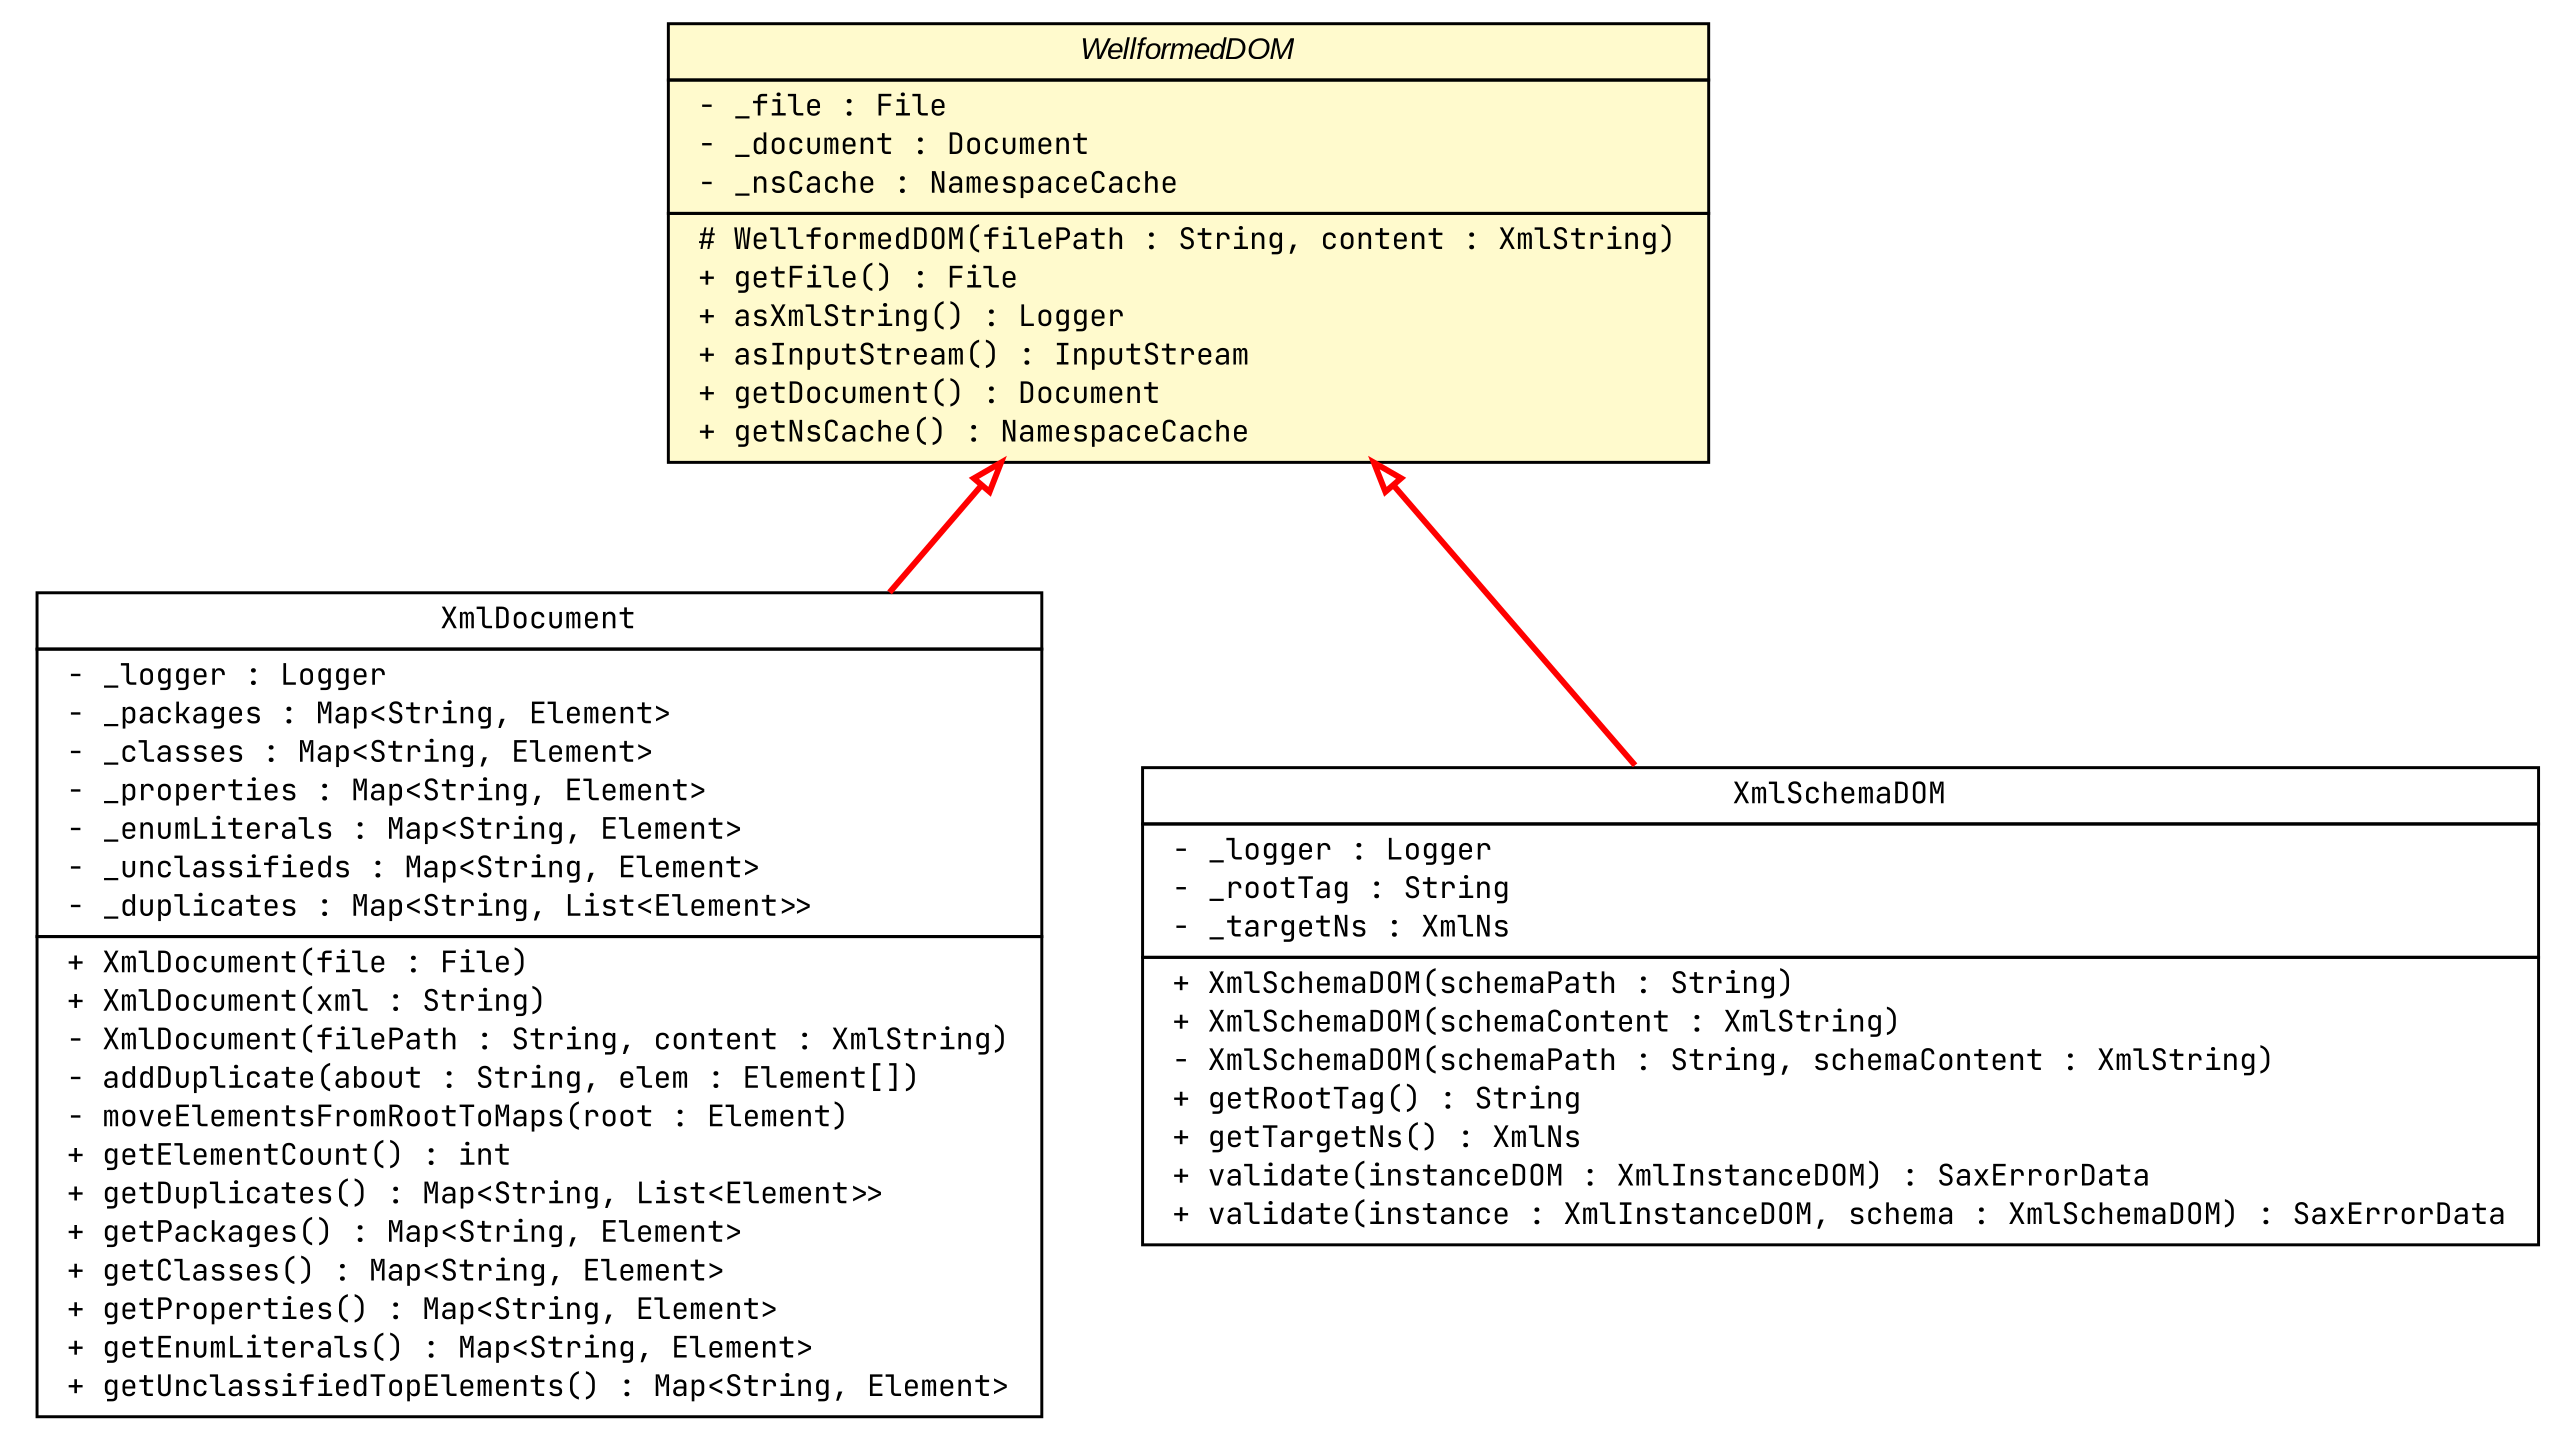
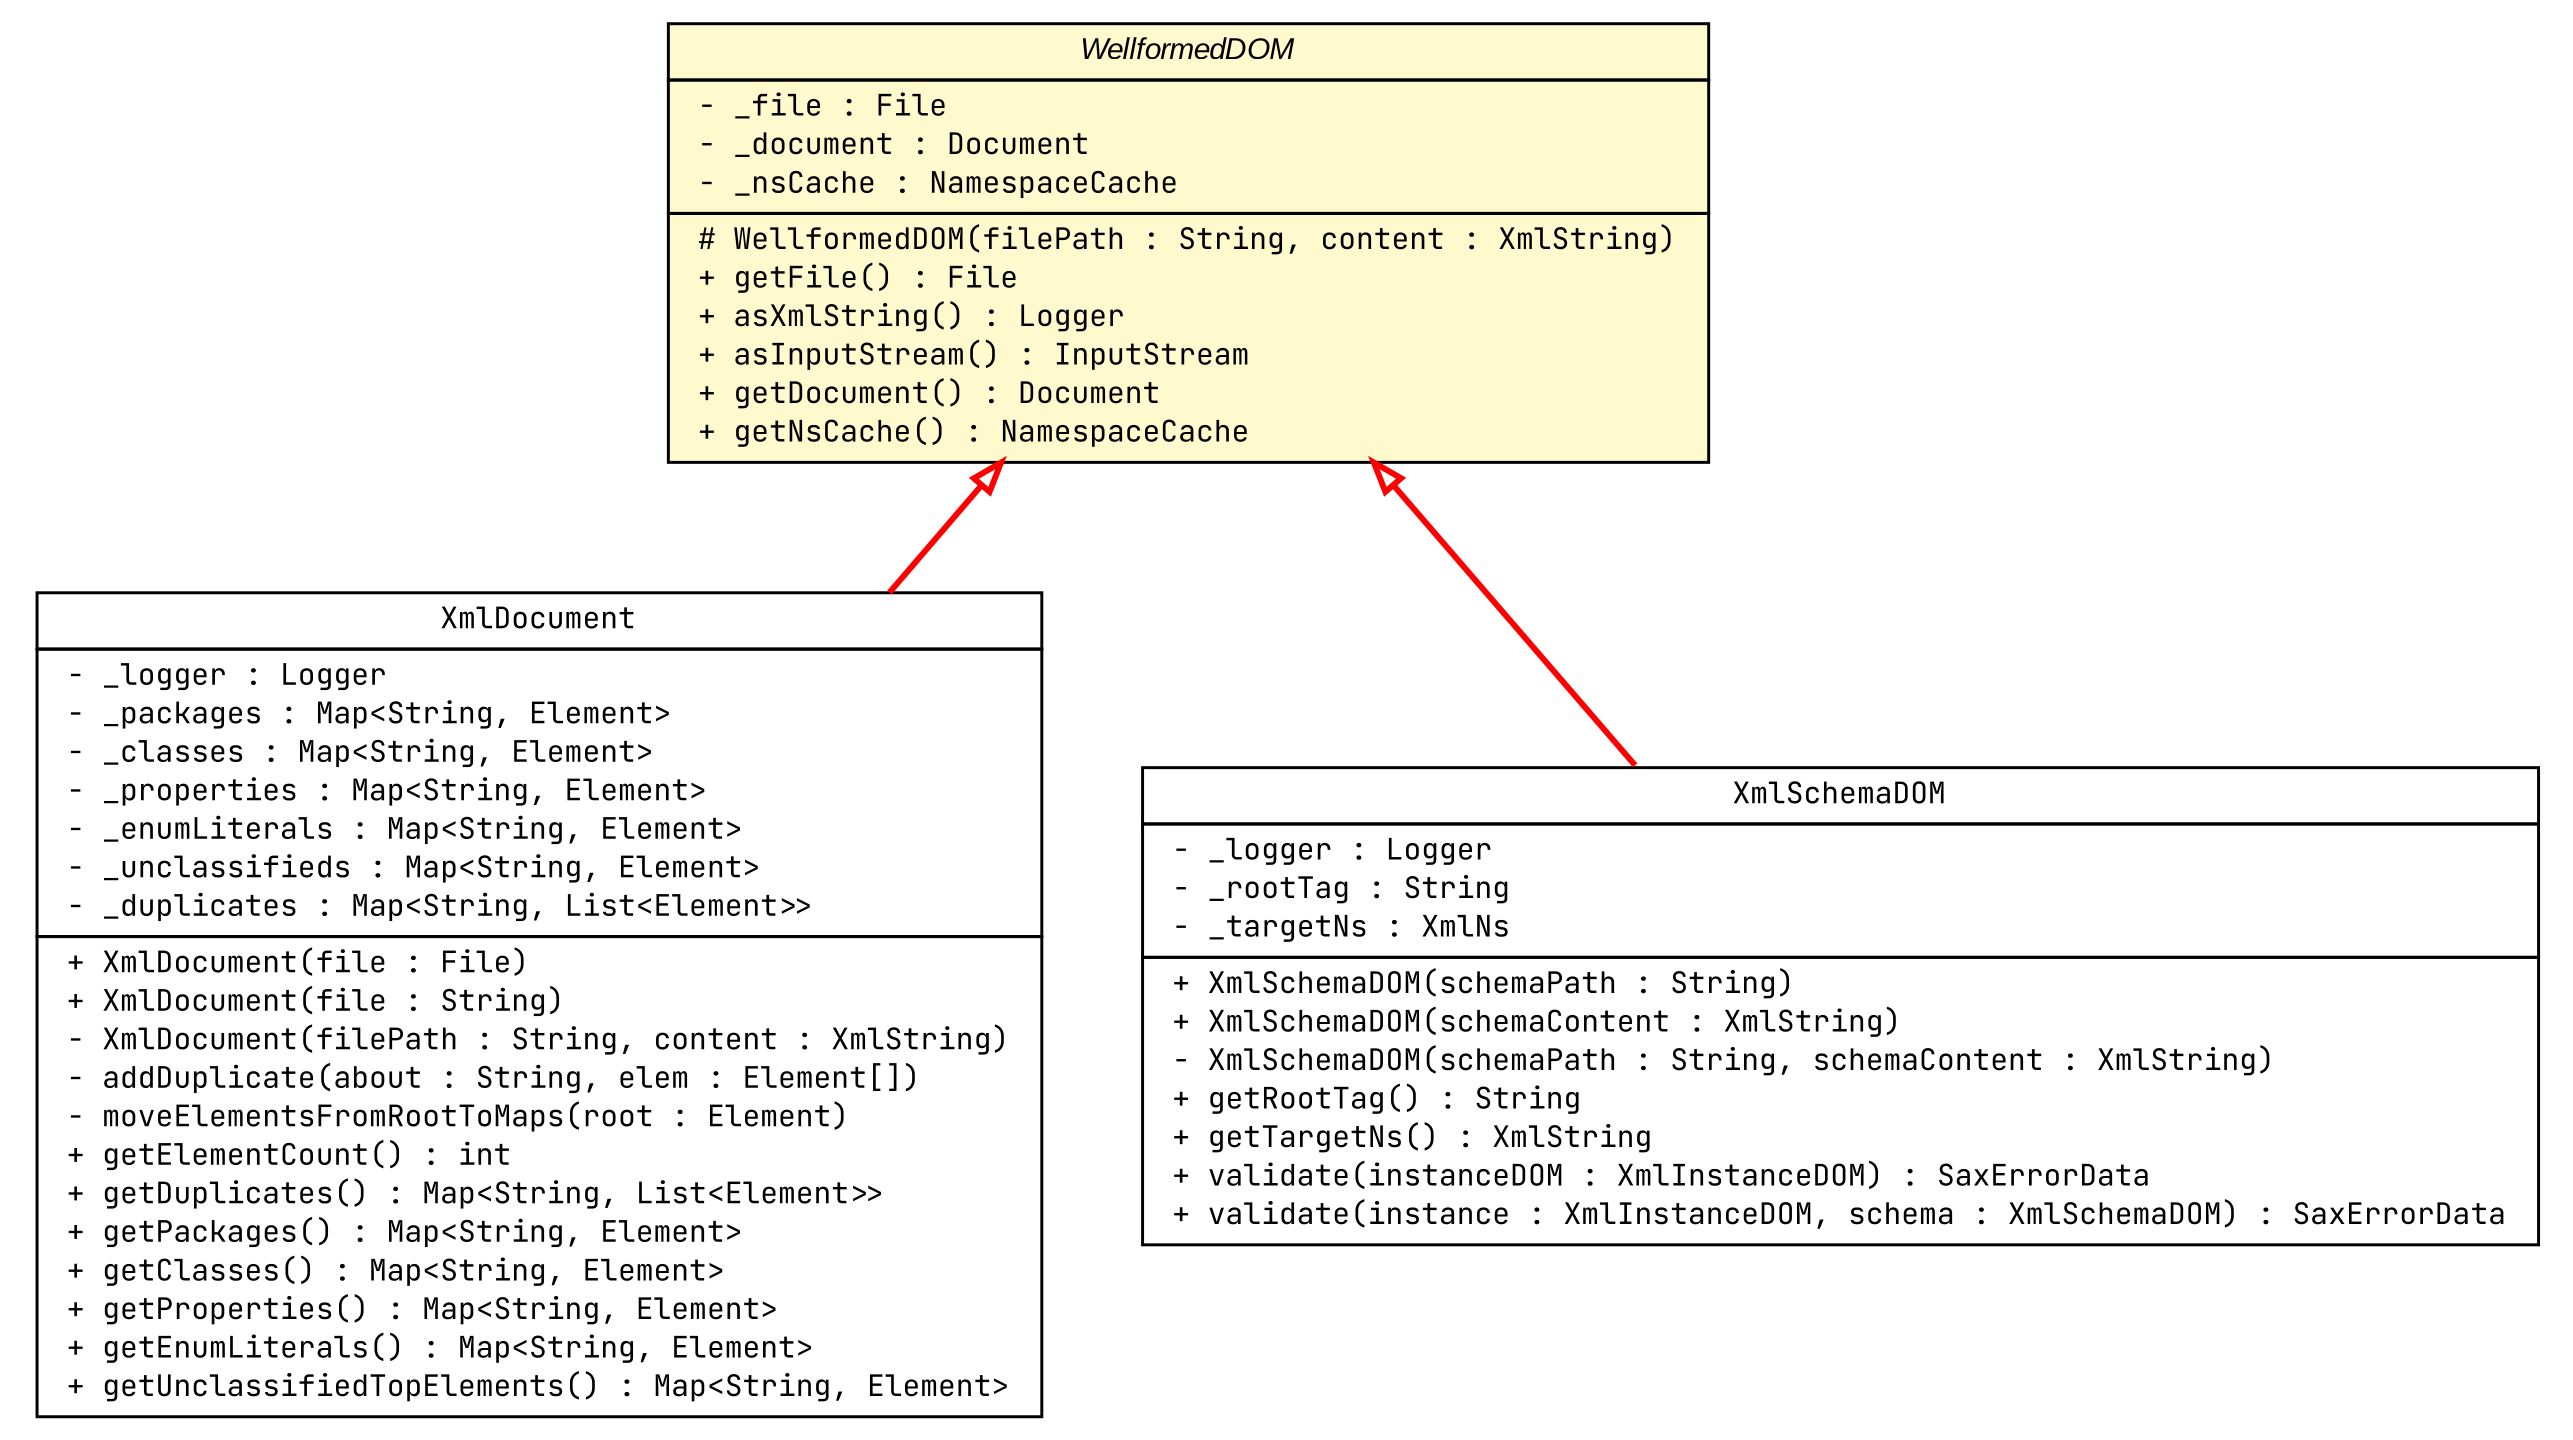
  digraph {
    fontname="JetBrains Mono"
    nodesep=0.25
    ranksep=0.5
    node [fontcolor=black fontname="JetBrains Mono" fontsize=10.0 shape=plaintext]
    edge [arrowtail=empty color=red dir=back fontname="JetBrains Mono" fontsize=10 headport=p labelfontname=arial labelfontsize=10 style=bold tailport=p]
-   n1 [label=<<table title="org.tanjakostic.jcleancim.experimental.builder.rdfs.XmlDocument" border="0" cellborder="1" cellspacing="0" cellpadding="2" port="p" href="../experimental/builder/rdfs/XmlDocument.html"> 		<tr><td><table border="0" cellspacing="0" cellpadding="1"> <tr><td align="center" balign="center"> XmlDocument </td></tr> 		</table></td></tr> 		<tr><td><table border="0" cellspacing="0" cellpadding="1"> <tr><td align="left" balign="left"> - _logger : Logger </td></tr> <tr><td align="left" balign="left"> - _packages : Map&lt;String, Element&gt; </td></tr> <tr><td align="left" balign="left"> - _classes : Map&lt;String, Element&gt; </td></tr> <tr><td align="left" balign="left"> - _properties : Map&lt;String, Element&gt; </td></tr> <tr><td align="left" balign="left"> - _enumLiterals : Map&lt;String, Element&gt; </td></tr> <tr><td align="left" balign="left"> - _unclassifieds : Map&lt;String, Element&gt; </td></tr> <tr><td align="left" balign="left"> - _duplicates : Map&lt;String, List&lt;Element&gt;&gt; </td></tr> 		</table></td></tr> 		<tr><td><table border="0" cellspacing="0" cellpadding="1"> <tr><td align="left" balign="left"> + XmlDocument(file : File) </td></tr> <tr><td align="left" balign="left"> + XmlDocument(xml : String) </td></tr> <tr><td align="left" balign="left"> - XmlDocument(filePath : String, content : XmlString) </td></tr> <tr><td align="left" balign="left"> - addDuplicate(about : String, elem : Element[]) </td></tr> <tr><td align="left" balign="left"> - moveElementsFromRootToMaps(root : Element) </td></tr> <tr><td align="left" balign="left"> + getElementCount() : int </td></tr> <tr><td align="left" balign="left"> + getDuplicates() : Map&lt;String, List&lt;Element&gt;&gt; </td></tr> <tr><td align="left" balign="left"> + getPackages() : Map&lt;String, Element&gt; </td></tr> <tr><td align="left" balign="left"> + getClasses() : Map&lt;String, Element&gt; </td></tr> <tr><td align="left" balign="left"> + getProperties() : Map&lt;String, Element&gt; </td></tr> <tr><td align="left" balign="left"> + getEnumLiterals() : Map&lt;String, Element&gt; </td></tr> <tr><td align="left" balign="left"> + getUnclassifiedTopElements() : Map&lt;String, Element&gt; </td></tr> 		</table></td></tr> 		</table>>]
-   n2 [label=<<table title="org.tanjakostic.jcleancim.xml.XmlSchemaDOM" border="0" cellborder="1" cellspacing="0" cellpadding="2" port="p" href="./XmlSchemaDOM.html"> 		<tr><td><table border="0" cellspacing="0" cellpadding="1"> <tr><td align="center" balign="center"> XmlSchemaDOM </td></tr> 		</table></td></tr> 		<tr><td><table border="0" cellspacing="0" cellpadding="1"> <tr><td align="left" balign="left"> - _logger : Logger </td></tr> <tr><td align="left" balign="left"> - _rootTag : String </td></tr> <tr><td align="left" balign="left"> - _targetNs : XmlNs </td></tr> 		</table></td></tr> 		<tr><td><table border="0" cellspacing="0" cellpadding="1"> <tr><td align="left" balign="left"> + XmlSchemaDOM(schemaPath : String) </td></tr> <tr><td align="left" balign="left"> + XmlSchemaDOM(schemaContent : XmlString) </td></tr> <tr><td align="left" balign="left"> - XmlSchemaDOM(schemaPath : String, schemaContent : XmlString) </td></tr> <tr><td align="left" balign="left"> + getRootTag() : String </td></tr> <tr><td align="left" balign="left"> + getTargetNs() : XmlNs </td></tr> <tr><td align="left" balign="left"> + validate(instanceDOM : XmlInstanceDOM) : SaxErrorData </td></tr> <tr><td align="left" balign="left"> + validate(instance : XmlInstanceDOM, schema : XmlSchemaDOM) : SaxErrorData </td></tr> 		</table></td></tr> 		</table>>]
+   n1 [label=<<table title="org.tanjakostic.jcleancim.experimental.builder.rdfs.XmlDocument" border="0" cellborder="1" cellspacing="0" cellpadding="2" port="p" href="../experimental/builder/rdfs/XmlDocument.html"> 		<tr><td><table border="0" cellspacing="0" cellpadding="1"> <tr><td align="center" balign="center"> XmlDocument </td></tr> 		</table></td></tr> 		<tr><td><table border="0" cellspacing="0" cellpadding="1"> <tr><td align="left" balign="left"> - _logger : Logger </td></tr> <tr><td align="left" balign="left"> - _packages : Map&lt;String, Element&gt; </td></tr> <tr><td align="left" balign="left"> - _classes : Map&lt;String, Element&gt; </td></tr> <tr><td align="left" balign="left"> - _properties : Map&lt;String, Element&gt; </td></tr> <tr><td align="left" balign="left"> - _enumLiterals : Map&lt;String, Element&gt; </td></tr> <tr><td align="left" balign="left"> - _unclassifieds : Map&lt;String, Element&gt; </td></tr> <tr><td align="left" balign="left"> - _duplicates : Map&lt;String, List&lt;Element&gt;&gt; </td></tr> 		</table></td></tr> 		<tr><td><table border="0" cellspacing="0" cellpadding="1"> <tr><td align="left" balign="left"> + XmlDocument(file : File) </td></tr> <tr><td align="left" balign="left"> + XmlDocument(file : String) </td></tr> <tr><td align="left" balign="left"> - XmlDocument(filePath : String, content : XmlString) </td></tr> <tr><td align="left" balign="left"> - addDuplicate(about : String, elem : Element[]) </td></tr> <tr><td align="left" balign="left"> - moveElementsFromRootToMaps(root : Element) </td></tr> <tr><td align="left" balign="left"> + getElementCount() : int </td></tr> <tr><td align="left" balign="left"> + getDuplicates() : Map&lt;String, List&lt;Element&gt;&gt; </td></tr> <tr><td align="left" balign="left"> + getPackages() : Map&lt;String, Element&gt; </td></tr> <tr><td align="left" balign="left"> + getClasses() : Map&lt;String, Element&gt; </td></tr> <tr><td align="left" balign="left"> + getProperties() : Map&lt;String, Element&gt; </td></tr> <tr><td align="left" balign="left"> + getEnumLiterals() : Map&lt;String, Element&gt; </td></tr> <tr><td align="left" balign="left"> + getUnclassifiedTopElements() : Map&lt;String, Element&gt; </td></tr> 		</table></td></tr> 		</table>>]
+   n2 [label=<<table title="org.tanjakostic.jcleancim.xml.XmlSchemaDOM" border="0" cellborder="1" cellspacing="0" cellpadding="2" port="p" href="./XmlSchemaDOM.html"> 		<tr><td><table border="0" cellspacing="0" cellpadding="1"> <tr><td align="center" balign="center"> XmlSchemaDOM </td></tr> 		</table></td></tr> 		<tr><td><table border="0" cellspacing="0" cellpadding="1"> <tr><td align="left" balign="left"> - _logger : Logger </td></tr> <tr><td align="left" balign="left"> - _rootTag : String </td></tr> <tr><td align="left" balign="left"> - _targetNs : XmlNs </td></tr> 		</table></td></tr> 		<tr><td><table border="0" cellspacing="0" cellpadding="1"> <tr><td align="left" balign="left"> + XmlSchemaDOM(schemaPath : String) </td></tr> <tr><td align="left" balign="left"> + XmlSchemaDOM(schemaContent : XmlString) </td></tr> <tr><td align="left" balign="left"> - XmlSchemaDOM(schemaPath : String, schemaContent : XmlString) </td></tr> <tr><td align="left" balign="left"> + getRootTag() : String </td></tr> <tr><td align="left" balign="left"> + getTargetNs() : XmlString </td></tr> <tr><td align="left" balign="left"> + validate(instanceDOM : XmlInstanceDOM) : SaxErrorData </td></tr> <tr><td align="left" balign="left"> + validate(instance : XmlInstanceDOM, schema : XmlSchemaDOM) : SaxErrorData </td></tr> 		</table></td></tr> 		</table>>]
    n3 [label=<<table title="org.tanjakostic.jcleancim.xml.WellformedDOM" border="0" cellborder="1" cellspacing="0" cellpadding="2" port="p" bgcolor="lemonChiffon" href="./WellformedDOM.html"> 		<tr><td><table border="0" cellspacing="0" cellpadding="1"> <tr><td align="center" balign="center"><font face="Arial Italic"> WellformedDOM </font></td></tr> 		</table></td></tr> 		<tr><td><table border="0" cellspacing="0" cellpadding="1"> <tr><td align="left" balign="left"> - _file : File </td></tr> <tr><td align="left" balign="left"> - _document : Document </td></tr> <tr><td align="left" balign="left"> - _nsCache : NamespaceCache </td></tr> 		</table></td></tr> 		<tr><td><table border="0" cellspacing="0" cellpadding="1"> <tr><td align="left" balign="left"> # WellformedDOM(filePath : String, content : XmlString) </td></tr> <tr><td align="left" balign="left"> + getFile() : File </td></tr> <tr><td align="left" balign="left"> + asXmlString() : Logger </td></tr> <tr><td align="left" balign="left"> + asInputStream() : InputStream </td></tr> <tr><td align="left" balign="left"> + getDocument() : Document </td></tr> <tr><td align="left" balign="left"> + getNsCache() : NamespaceCache </td></tr> 		</table></td></tr> 		</table>>]
    n3 -> n1
    n3 -> n2
  }
